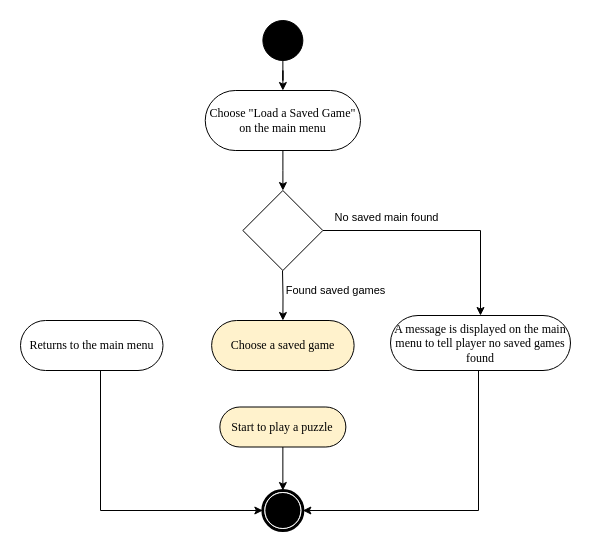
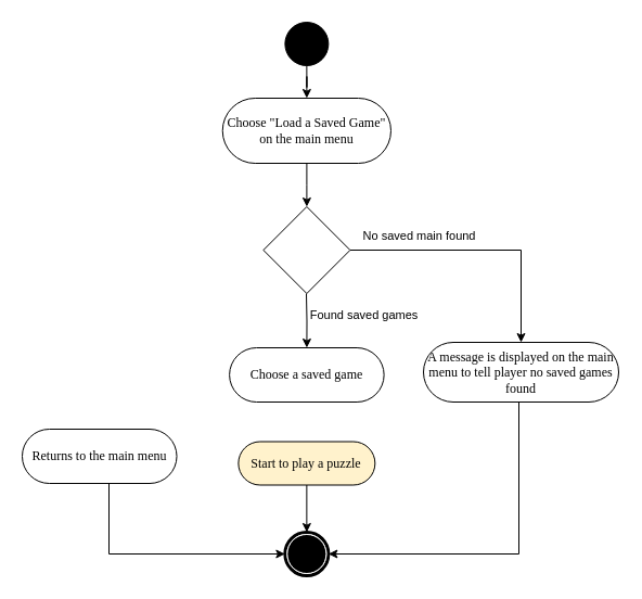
  <mxCell id="0" />
  <mxCell id="1" parent="0" />
- <mxCell id="2" value="Choose a saved game" style="rounded=1;whiteSpace=wrap;html=1;shadow=0;comic=0;labelBackgroundColor=none;strokeWidth=1;fontFamily=Verdana;fontSize=12;align=center;arcSize=50;fillColor=#fff2cc;" parent="1" vertex="1"><mxGeometry x="211.12" y="320" width="142.5" height="50" as="geometry" /></mxCell>
+ <mxCell id="2" value="Choose a saved game" style="rounded=1;whiteSpace=wrap;html=1;shadow=0;comic=0;labelBackgroundColor=none;strokeWidth=1;fontFamily=Verdana;fontSize=12;align=center;arcSize=50;" parent="1" vertex="1"><mxGeometry x="211.12" y="320" width="142.5" height="50" as="geometry" /></mxCell>
  <mxCell id="3" value="" style="edgeStyle=orthogonalEdgeStyle;rounded=0;orthogonalLoop=1;jettySize=auto;html=1;entryX=0.5;entryY=0;entryDx=0;entryDy=0;" parent="1" source="4" target="9" edge="1"><mxGeometry relative="1" as="geometry"><mxPoint x="262.25" y="230" as="targetPoint" /></mxGeometry></mxCell>
  <mxCell id="4" value="" style="ellipse;whiteSpace=wrap;html=1;rounded=0;shadow=0;comic=0;labelBackgroundColor=none;strokeWidth=1;fillColor=#000000;fontFamily=Verdana;fontSize=12;align=center;" parent="1" vertex="1"><mxGeometry x="262.37" y="20" width="40" height="40" as="geometry" /></mxCell>
  <mxCell id="5" value="" style="edgeStyle=orthogonalEdgeStyle;rounded=0;orthogonalLoop=1;jettySize=auto;html=1;" parent="1" source="6" target="7" edge="1"><mxGeometry relative="1" as="geometry" /></mxCell>
  <mxCell id="6" value="Start to play a puzzle" style="rounded=1;whiteSpace=wrap;html=1;shadow=0;comic=0;labelBackgroundColor=none;strokeWidth=1;fontFamily=Verdana;fontSize=12;align=center;arcSize=50;fillColor=#fff2cc;" parent="1" vertex="1"><mxGeometry x="219.36" y="406.5" width="126" height="40" as="geometry" /></mxCell>
  <mxCell id="7" value="" style="shape=mxgraph.bpmn.shape;html=1;verticalLabelPosition=bottom;labelBackgroundColor=#ffffff;verticalAlign=top;perimeter=ellipsePerimeter;outline=end;symbol=terminate;rounded=0;shadow=0;comic=0;strokeWidth=1;fontFamily=Verdana;fontSize=12;align=center;" parent="1" vertex="1"><mxGeometry x="262.36" y="490" width="40" height="40" as="geometry" /></mxCell>
  <mxCell id="8" value="" style="edgeStyle=orthogonalEdgeStyle;rounded=0;orthogonalLoop=1;jettySize=auto;html=1;" parent="1" source="9" target="13" edge="1"><mxGeometry relative="1" as="geometry" /></mxCell>
  <mxCell id="9" value="Choose &quot;Load a Saved Game&quot; on the main menu" style="rounded=1;whiteSpace=wrap;html=1;shadow=0;comic=0;labelBackgroundColor=none;strokeWidth=1;fontFamily=Verdana;fontSize=12;align=center;arcSize=50;" parent="1" vertex="1"><mxGeometry x="204.74" y="90" width="155.25" height="60" as="geometry" /></mxCell>
  <mxCell id="10" value="" style="edgeStyle=orthogonalEdgeStyle;rounded=0;orthogonalLoop=1;jettySize=auto;html=1;" parent="1" target="2" edge="1"><mxGeometry relative="1" as="geometry"><mxPoint x="282" y="270" as="sourcePoint" /></mxGeometry></mxCell>
  <mxCell id="11" value="Found saved games" style="edgeLabel;html=1;align=center;verticalAlign=middle;resizable=0;points=[];" parent="10" vertex="1" connectable="0"><mxGeometry x="-0.84" relative="1" as="geometry"><mxPoint x="52" y="16" as="offset" /></mxGeometry></mxCell>
  <mxCell id="12" value="" style="edgeStyle=orthogonalEdgeStyle;rounded=0;orthogonalLoop=1;jettySize=auto;html=1;" parent="1" source="13" target="15" edge="1"><mxGeometry relative="1" as="geometry" /></mxCell>
  <mxCell id="13" value="" style="rhombus;whiteSpace=wrap;html=1;" parent="1" vertex="1"><mxGeometry x="242.37" y="190" width="80" height="80" as="geometry" /></mxCell>
  <mxCell id="14" value="" style="edgeStyle=orthogonalEdgeStyle;rounded=0;orthogonalLoop=1;jettySize=auto;html=1;entryX=1;entryY=0.5;entryDx=0;entryDy=0;" parent="1" source="15" target="7" edge="1"><mxGeometry relative="1" as="geometry"><mxPoint x="477.625" y="536.5" as="targetPoint" /><Array as="points"><mxPoint x="478" y="510" /></Array></mxGeometry></mxCell>
  <mxCell id="15" value="A message is displayed on the main menu to tell player no saved games found" style="rounded=1;whiteSpace=wrap;html=1;shadow=0;comic=0;labelBackgroundColor=none;strokeWidth=1;fontFamily=Verdana;fontSize=12;align=center;arcSize=50;" parent="1" vertex="1"><mxGeometry x="390" y="315" width="180" height="55" as="geometry" /></mxCell>
  <mxCell id="16" value="No saved main found" style="edgeLabel;html=1;align=center;verticalAlign=middle;resizable=0;points=[];" parent="1" vertex="1" connectable="0"><mxGeometry x="389.998" y="229.999" as="geometry"><mxPoint x="-4" y="-13" as="offset" /></mxGeometry></mxCell>
  <mxCell id="17" value="" style="edgeStyle=orthogonalEdgeStyle;rounded=0;orthogonalLoop=1;jettySize=auto;html=1;entryX=0;entryY=0.5;entryDx=0;entryDy=0;" parent="1" source="18" target="7" edge="1"><mxGeometry relative="1" as="geometry"><mxPoint x="59.87" y="435" as="targetPoint" /><Array as="points"><mxPoint x="100" y="510" /></Array></mxGeometry></mxCell>
- <mxCell id="18" value="Returns to the main menu" style="rounded=1;whiteSpace=wrap;html=1;shadow=0;comic=0;labelBackgroundColor=none;strokeWidth=1;fontFamily=Verdana;fontSize=12;align=center;arcSize=50;" parent="1" vertex="1"><mxGeometry x="20" y="320" width="142.5" height="50" as="geometry" /></mxCell>
+ <mxCell id="18" value="Returns to the main menu" style="rounded=1;whiteSpace=wrap;html=1;shadow=0;comic=0;labelBackgroundColor=none;strokeWidth=1;fontFamily=Verdana;fontSize=12;align=center;arcSize=50;" parent="1" vertex="1"><mxGeometry x="20" y="395" width="142.5" height="50" as="geometry" /></mxCell>
